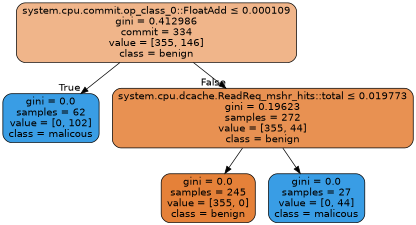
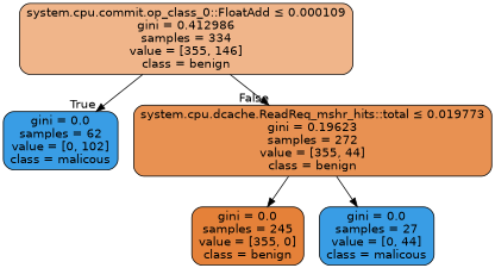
  digraph {
    node [color=black fillcolor="#399de5" fontname=helvetica shape=box style="filled, rounded"]
    edge [fontname=helvetica]
-   n1 [fillcolor="#f0b58a" label=<system.cpu.commit.op_class_0::FloatAdd &le; 0.000109<br/>gini = 0.412986<br/>commit = 334<br/>value = [355, 146]<br/>class = benign>]
+   n1 [fillcolor="#f0b58a" label=<system.cpu.commit.op_class_0::FloatAdd &le; 0.000109<br/>gini = 0.412986<br/>samples = 334<br/>value = [355, 146]<br/>class = benign>]
    n2 [label=<gini = 0.0<br/>samples = 62<br/>value = [0, 102]<br/>class = malicous>]
    n3 [fillcolor="#e89152" label=<system.cpu.dcache.ReadReq_mshr_hits::total &le; 0.019773<br/>gini = 0.19623<br/>samples = 272<br/>value = [355, 44]<br/>class = benign>]
    n4 [fillcolor="#e58139" label=<gini = 0.0<br/>samples = 245<br/>value = [355, 0]<br/>class = benign>]
    n5 [label=<gini = 0.0<br/>samples = 27<br/>value = [0, 44]<br/>class = malicous>]
    n1 -> n2 [headlabel=True labelangle=45 labeldistance=2.5]
    n1 -> n3 [headlabel=False labelangle=-45 labeldistance=2.5]
    n3 -> n4
    n3 -> n5
  }
